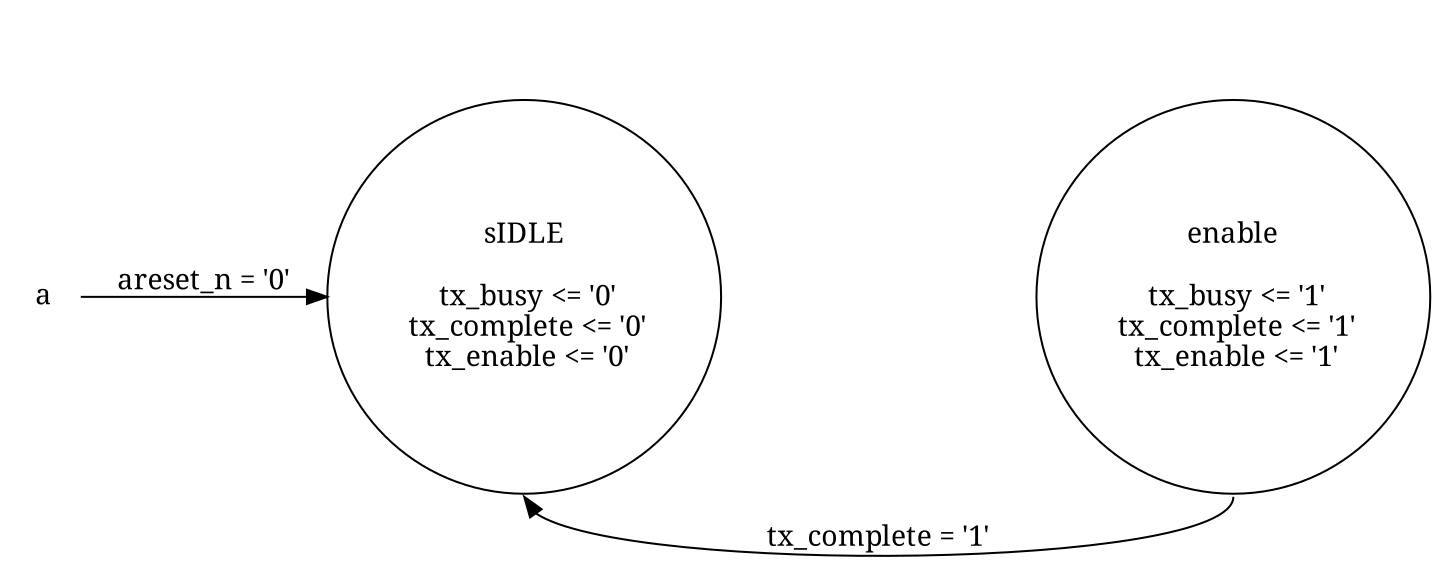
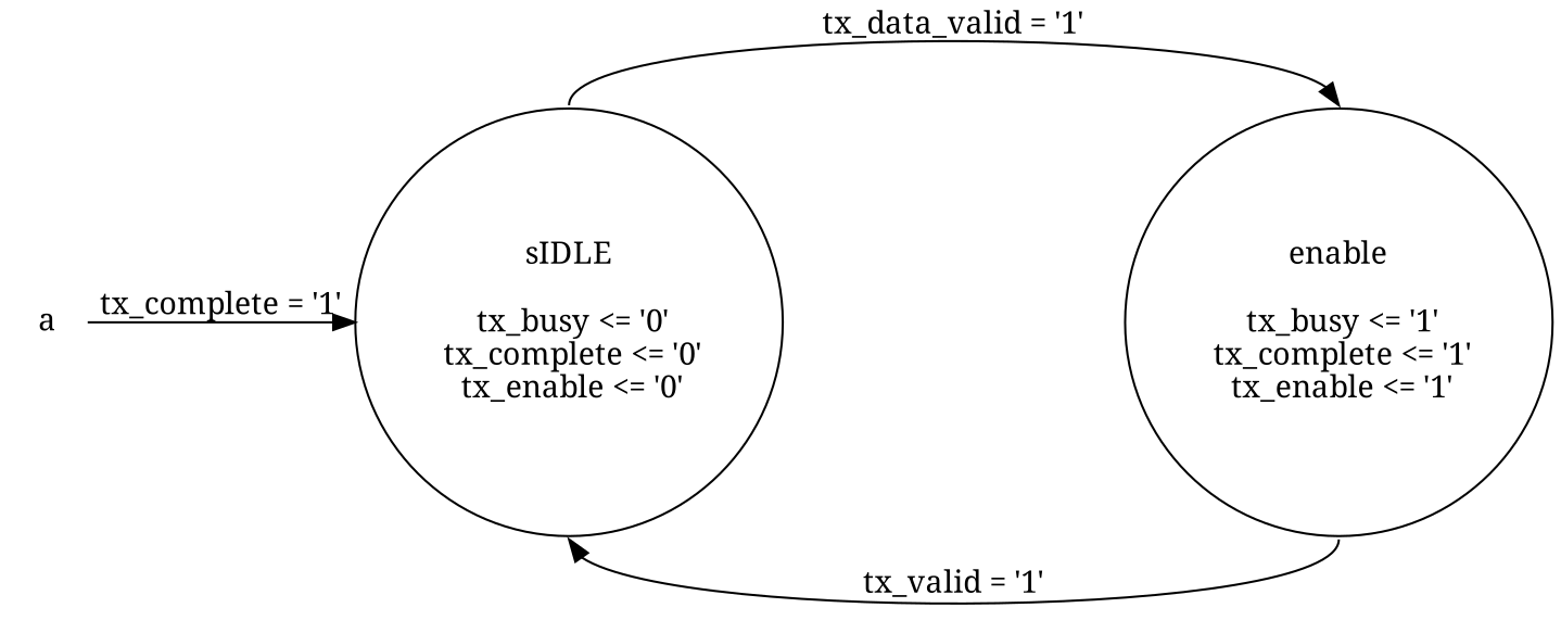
  digraph {
    fontname="Noto Serif"
    rankdir=LR
    node [fontname="Noto Serif" shape=circle]
    edge [fontname="Noto Serif"]
    a [color=white]
    n2 [label="sIDLE\n\n tx_busy <= '0'\n tx_complete <= '0'\n tx_enable <= '0'"]
    n3 [label="enable\n\n tx_busy <= '1'\n tx_complete <= '1'\n tx_enable <= '1'"]
-   a -> n2 [headport=w label="areset_n = '0'" tailport=e]
-   n3 -> n2 [headport=s label="tx_complete = '1'" tailport=s]
+   a -> n2 [headport=w label="tx_complete = '1'" tailport=e]
+   n2 -> n3 [headport=n label="tx_data_valid = '1'" tailport=n]
+   n3 -> n2 [headport=s label="tx_valid = '1'" tailport=s]
  }
